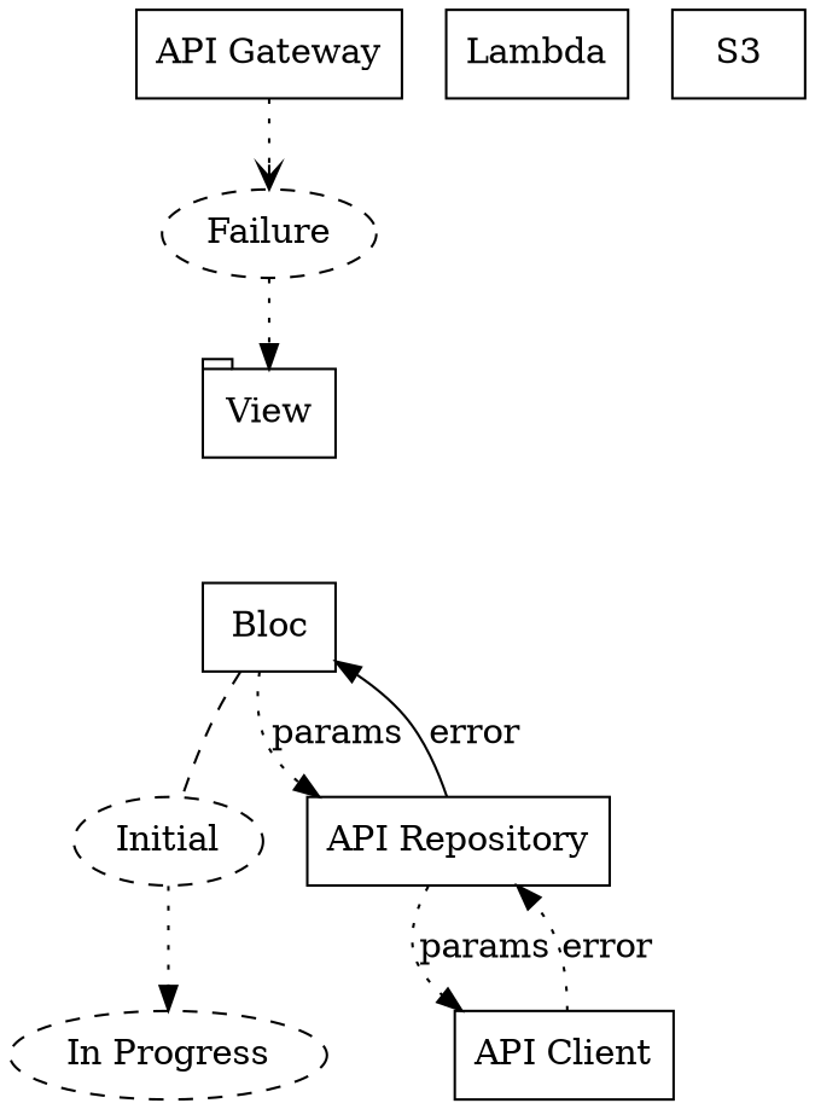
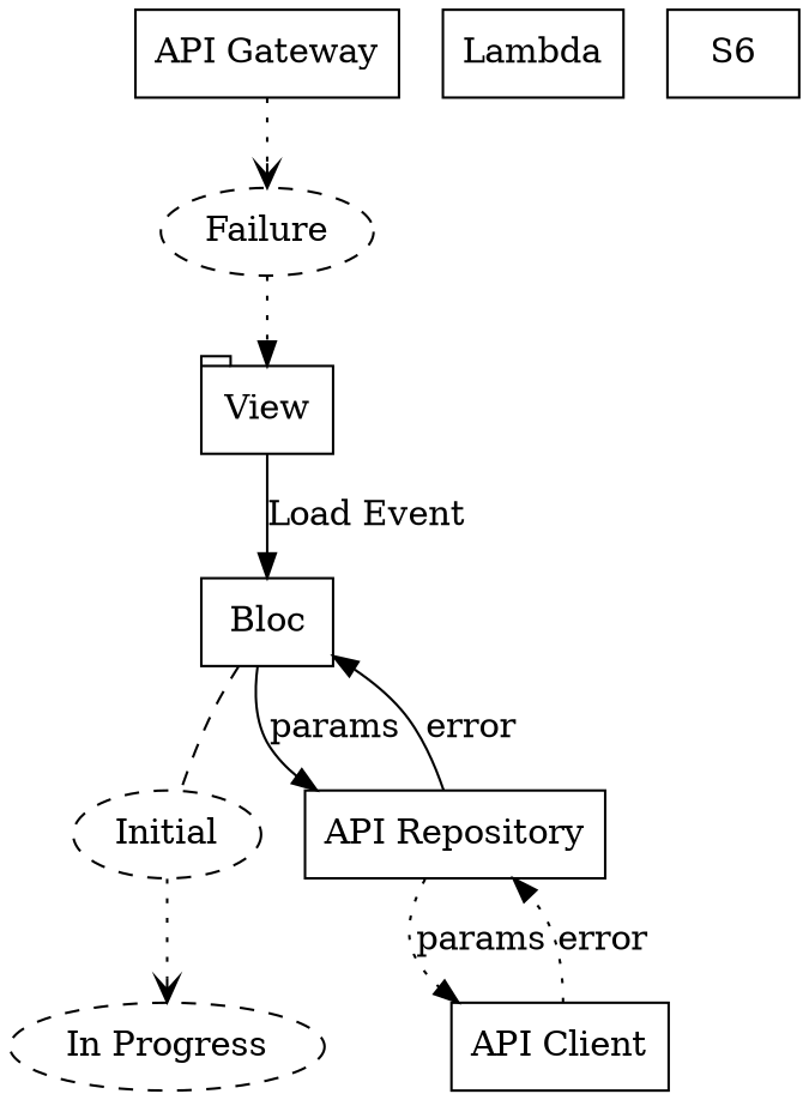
  digraph {
    node [shape=rect]
    edge [style=dotted]
    Initial [shape=oval style=dashed]
    "In Progress" [shape=oval style=dashed]
    Failure [shape=oval style=dashed]
    View [shape=tab]
    Bloc
    "API Repository"
    "API Client"
    "API Gateway"
    Lambda
-   S3
+   S3 [label=S6]
    subgraph sub_1 {
      View
      Bloc
      "API Repository"
      "API Client"
      subgraph sub_2 {
        Initial
        "In Progress"
        Failure
      }
    }
    subgraph sub_3 {
      "API Gateway"
      Lambda
      S3
    }
-   Initial -> "In Progress" [arrowhead=normal]
+   Initial -> "In Progress" [arrowhead=vee]
    Failure -> View
+   View -> Bloc [label="Load Event" style=""]
    Bloc -> Initial [arrowhead=none style=dashed]
-   Bloc -> "API Repository" [label=params]
+   Bloc -> "API Repository" [label=params style=""]
    "API Repository" -> Bloc [label=error style=""]
    "API Repository" -> "API Client" [label=params]
    "API Client" -> "API Repository" [label=error]
    "API Gateway" -> Failure [arrowhead=vee]
  }
